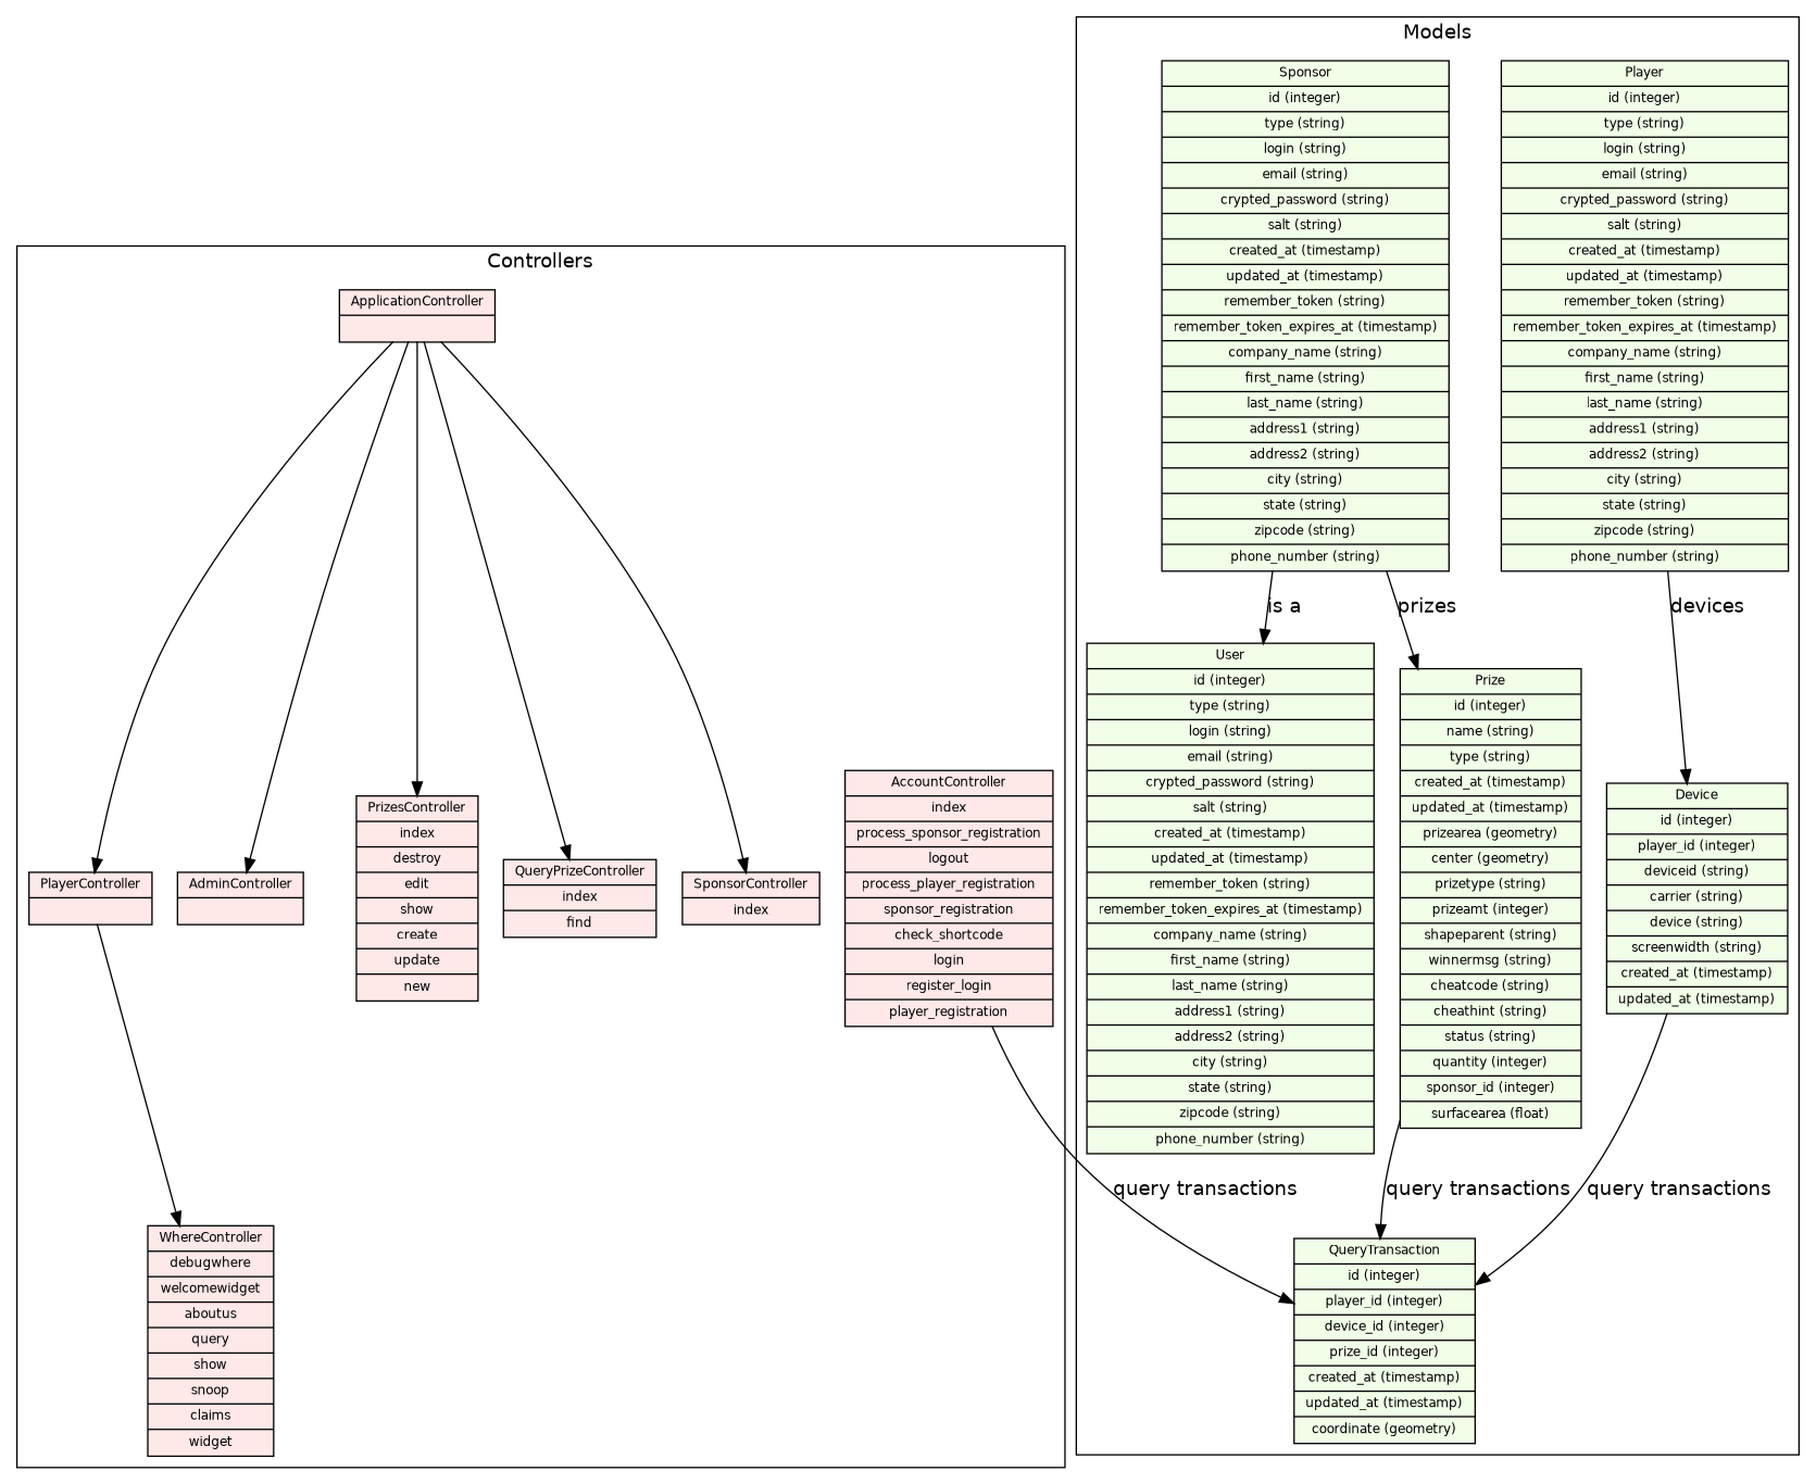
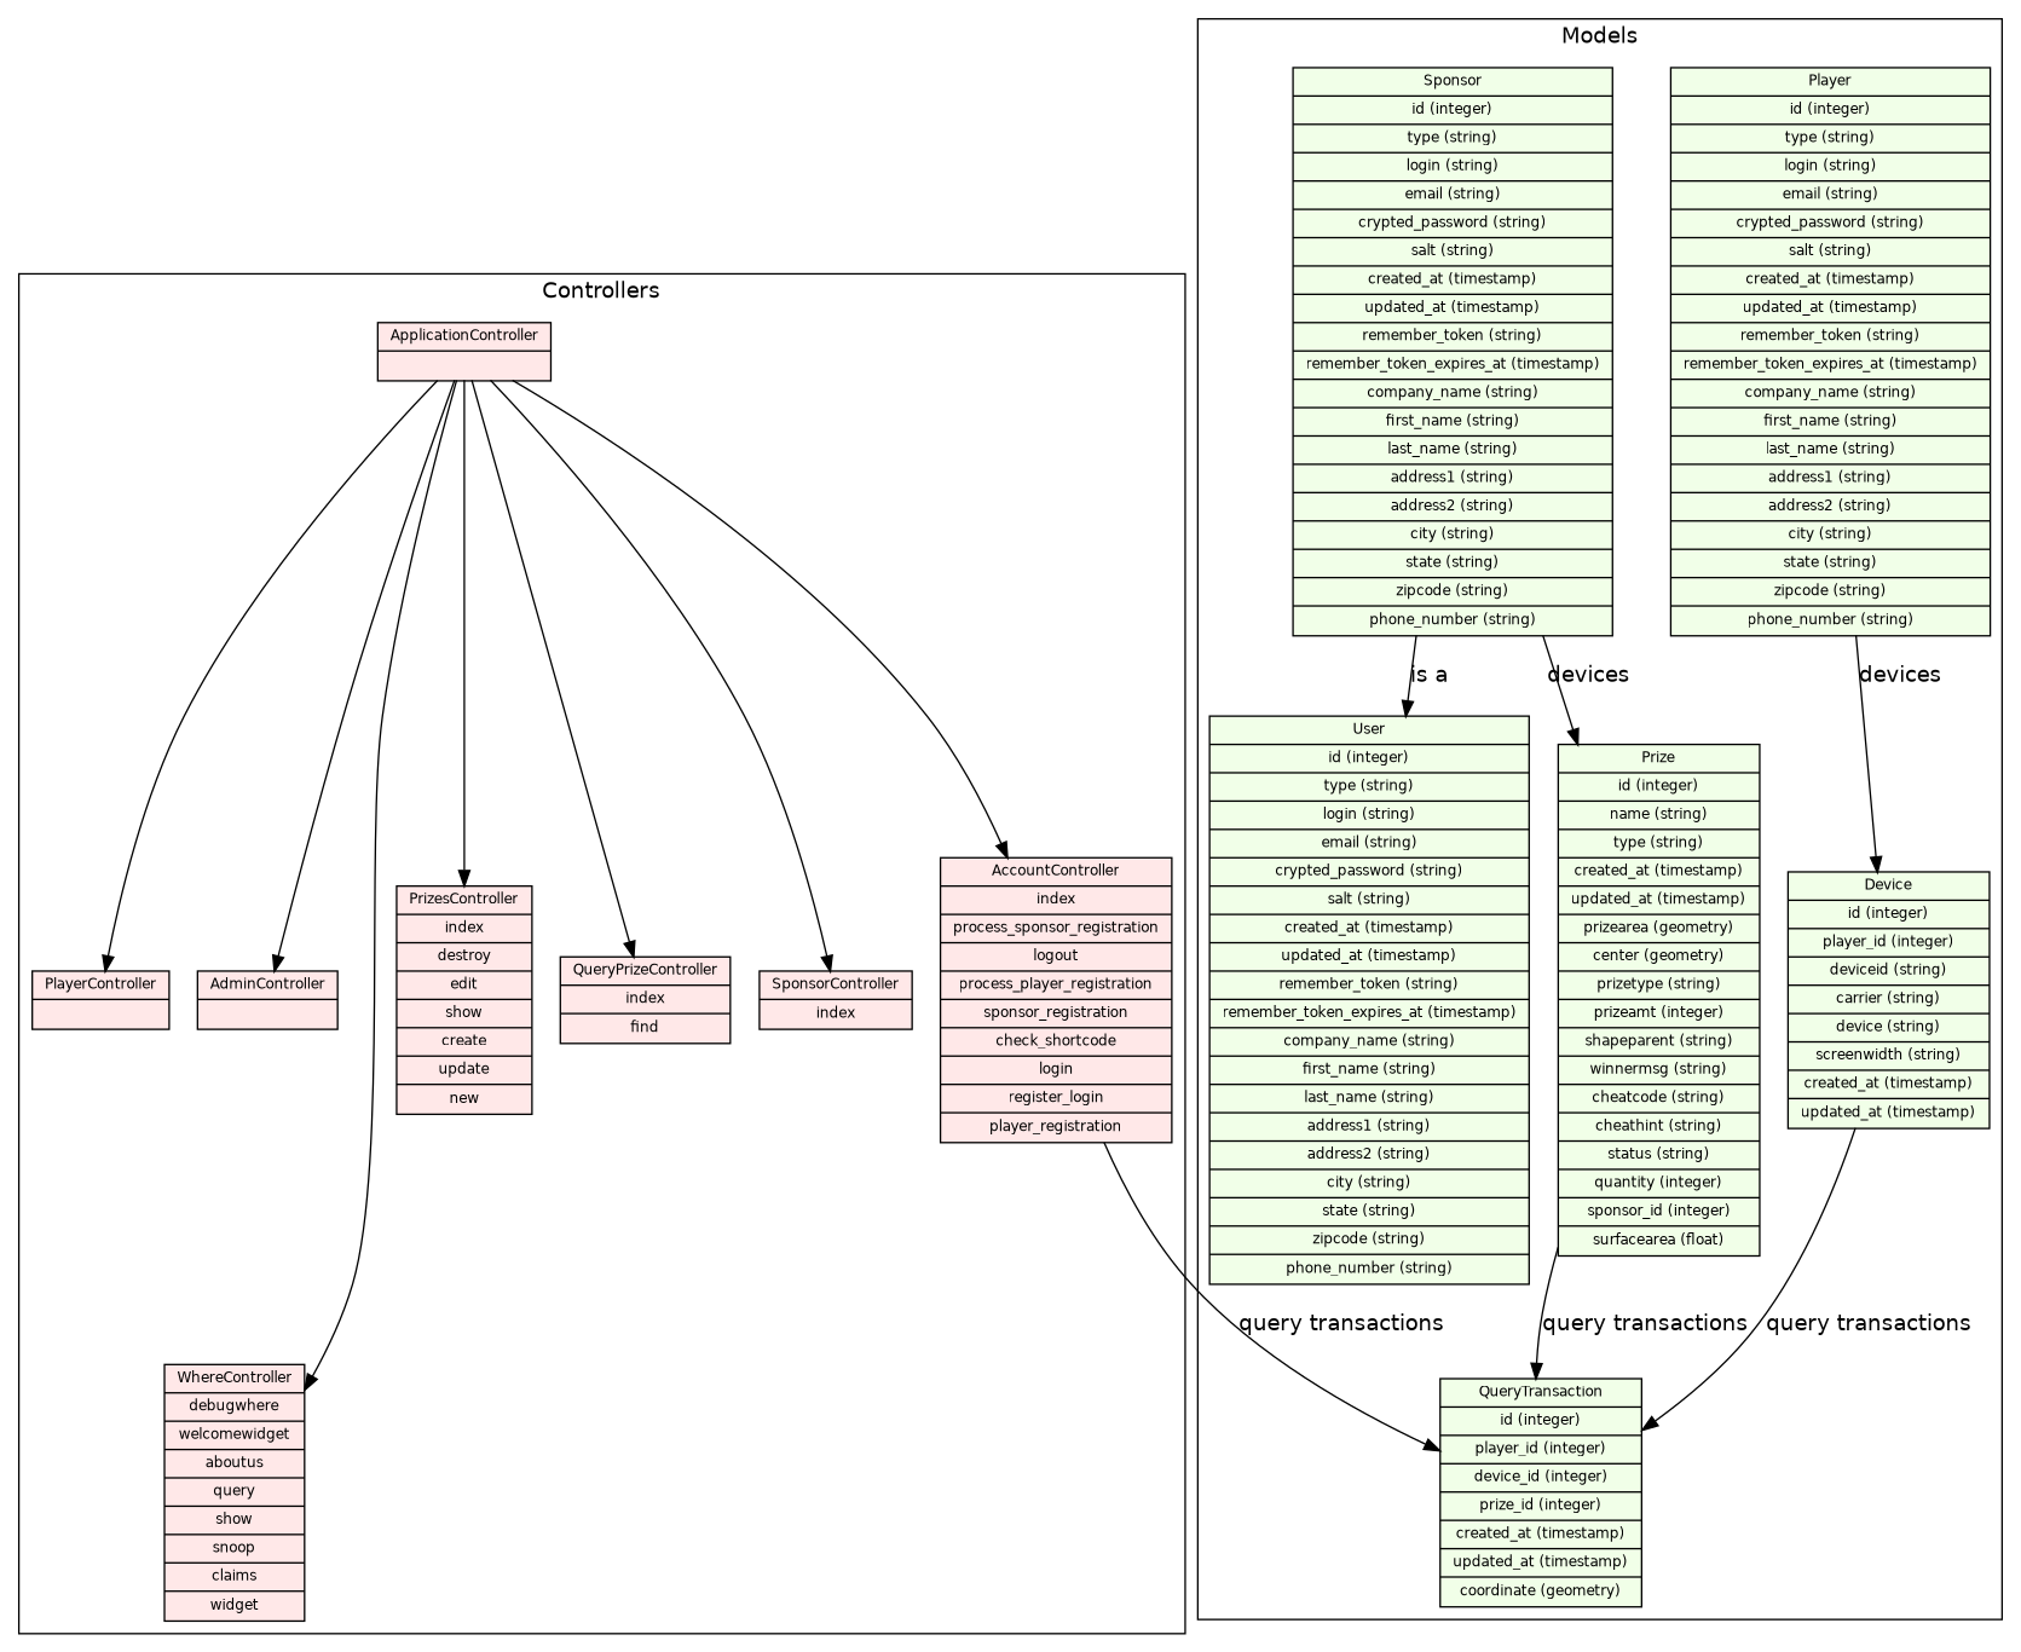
  digraph {
    fillcolor=white
    fontname="DejaVu Sans"
    fontsize=14
    style=filled
    node [fillcolor="#ffe8e8" fontname="DejaVu Sans" fontsize=9 shape=record style=filled]
    edge [fontname="DejaVu Sans"]
    n1 [fillcolor="#f1ffe8" label="{ Device | <id> id (integer) | <player_id> player_id (integer) | <deviceid> deviceid (string) | <carrier> carrier (string) | <device> device (string) | <screenwidth> screenwidth (string) | <created_at> created_at (timestamp) | <updated_at> updated_at (timestamp) }"]
    n2 [fillcolor="#f1ffe8" label="{ QueryTransaction | <id> id (integer) | <player_id> player_id (integer) | <device_id> device_id (integer) | <prize_id> prize_id (integer) | <created_at> created_at (timestamp) | <updated_at> updated_at (timestamp) | <coordinate> coordinate (geometry) }"]
    n3 [fillcolor="#f1ffe8" label="{ Player | <id> id (integer) | <type> type (string) | <login> login (string) | <email> email (string) | <crypted_password> crypted_password (string) | <salt> salt (string) | <created_at> created_at (timestamp) | <updated_at> updated_at (timestamp) | <remember_token> remember_token (string) | <remember_token_expires_at> remember_token_expires_at (timestamp) | <company_name> company_name (string) | <first_name> first_name (string) | <last_name> last_name (string) | <address1> address1 (string) | <address2> address2 (string) | <city> city (string) | <state> state (string) | <zipcode> zipcode (string) | <phone_number> phone_number (string) }"]
    n4 [fillcolor="#f1ffe8" label="{ User | <id> id (integer) | <type> type (string) | <login> login (string) | <email> email (string) | <crypted_password> crypted_password (string) | <salt> salt (string) | <created_at> created_at (timestamp) | <updated_at> updated_at (timestamp) | <remember_token> remember_token (string) | <remember_token_expires_at> remember_token_expires_at (timestamp) | <company_name> company_name (string) | <first_name> first_name (string) | <last_name> last_name (string) | <address1> address1 (string) | <address2> address2 (string) | <city> city (string) | <state> state (string) | <zipcode> zipcode (string) | <phone_number> phone_number (string) }"]
    n5 [fillcolor="#f1ffe8" label="{ Prize | <id> id (integer) | <name> name (string) | <type> type (string) | <created_at> created_at (timestamp) | <updated_at> updated_at (timestamp) | <prizearea> prizearea (geometry) | <center> center (geometry) | <prizetype> prizetype (string) | <prizeamt> prizeamt (integer) | <shapeparent> shapeparent (string) | <winnermsg> winnermsg (string) | <cheatcode> cheatcode (string) | <cheathint> cheathint (string) | <status> status (string) | <quantity> quantity (integer) | <sponsor_id> sponsor_id (integer) | <surfacearea> surfacearea (float) }"]
    n6 [fillcolor="#f1ffe8" label="{ Sponsor | <id> id (integer) | <type> type (string) | <login> login (string) | <email> email (string) | <crypted_password> crypted_password (string) | <salt> salt (string) | <created_at> created_at (timestamp) | <updated_at> updated_at (timestamp) | <remember_token> remember_token (string) | <remember_token_expires_at> remember_token_expires_at (timestamp) | <company_name> company_name (string) | <first_name> first_name (string) | <last_name> last_name (string) | <address1> address1 (string) | <address2> address2 (string) | <city> city (string) | <state> state (string) | <zipcode> zipcode (string) | <phone_number> phone_number (string) }"]
    n7 [label="{ AccountController | <index> index | <process_sponsor_registration> process_sponsor_registration | <logout> logout | <process_player_registration> process_player_registration | <sponsor_registration> sponsor_registration | <check_shortcode> check_shortcode | <login> login | <register_login> register_login | <player_registration> player_registration }"]
    n8 [label="{ ApplicationController |  }"]
    n9 [label="{ AdminController |  }"]
    n10 [label="{ PlayerController |  }"]
    n11 [label="{ PrizesController | <index> index | <destroy> destroy | <edit> edit | <show> show | <create> create | <update> update | <new> new }"]
    n12 [label="{ QueryPrizeController | <index> index | <find> find }"]
    n13 [label="{ SponsorController | <index> index }"]
    n14 [label="{ WhereController | <debugwhere> debugwhere | <welcomewidget> welcomewidget | <aboutus> aboutus | <query> query | <show> show | <snoop> snoop | <claims> claims | <widget> widget }"]
    subgraph cluster_1 {
      label=Models
      n1
      n2
      n3
      n4
      n5
      n6
    }
    subgraph cluster_2 {
      label=Controllers
      n7
      n8
      n9
      n10
      n11
      n12
      n13
      n14
    }
    n1 -> n2 [label="query transactions"]
    n3 -> n1 [label=devices]
    n5 -> n2 [label="query transactions"]
    n6 -> n4 [label="is a"]
-   n6 -> n5 [label=prizes]
+   n6 -> n5 [label=devices]
    n7 -> n2 [label="query transactions"]
+   n8 -> n7
    n8 -> n9
    n8 -> n10
    n8 -> n11
    n8 -> n12
    n8 -> n13
-   n10 -> n14
+   n8 -> n14
  }
